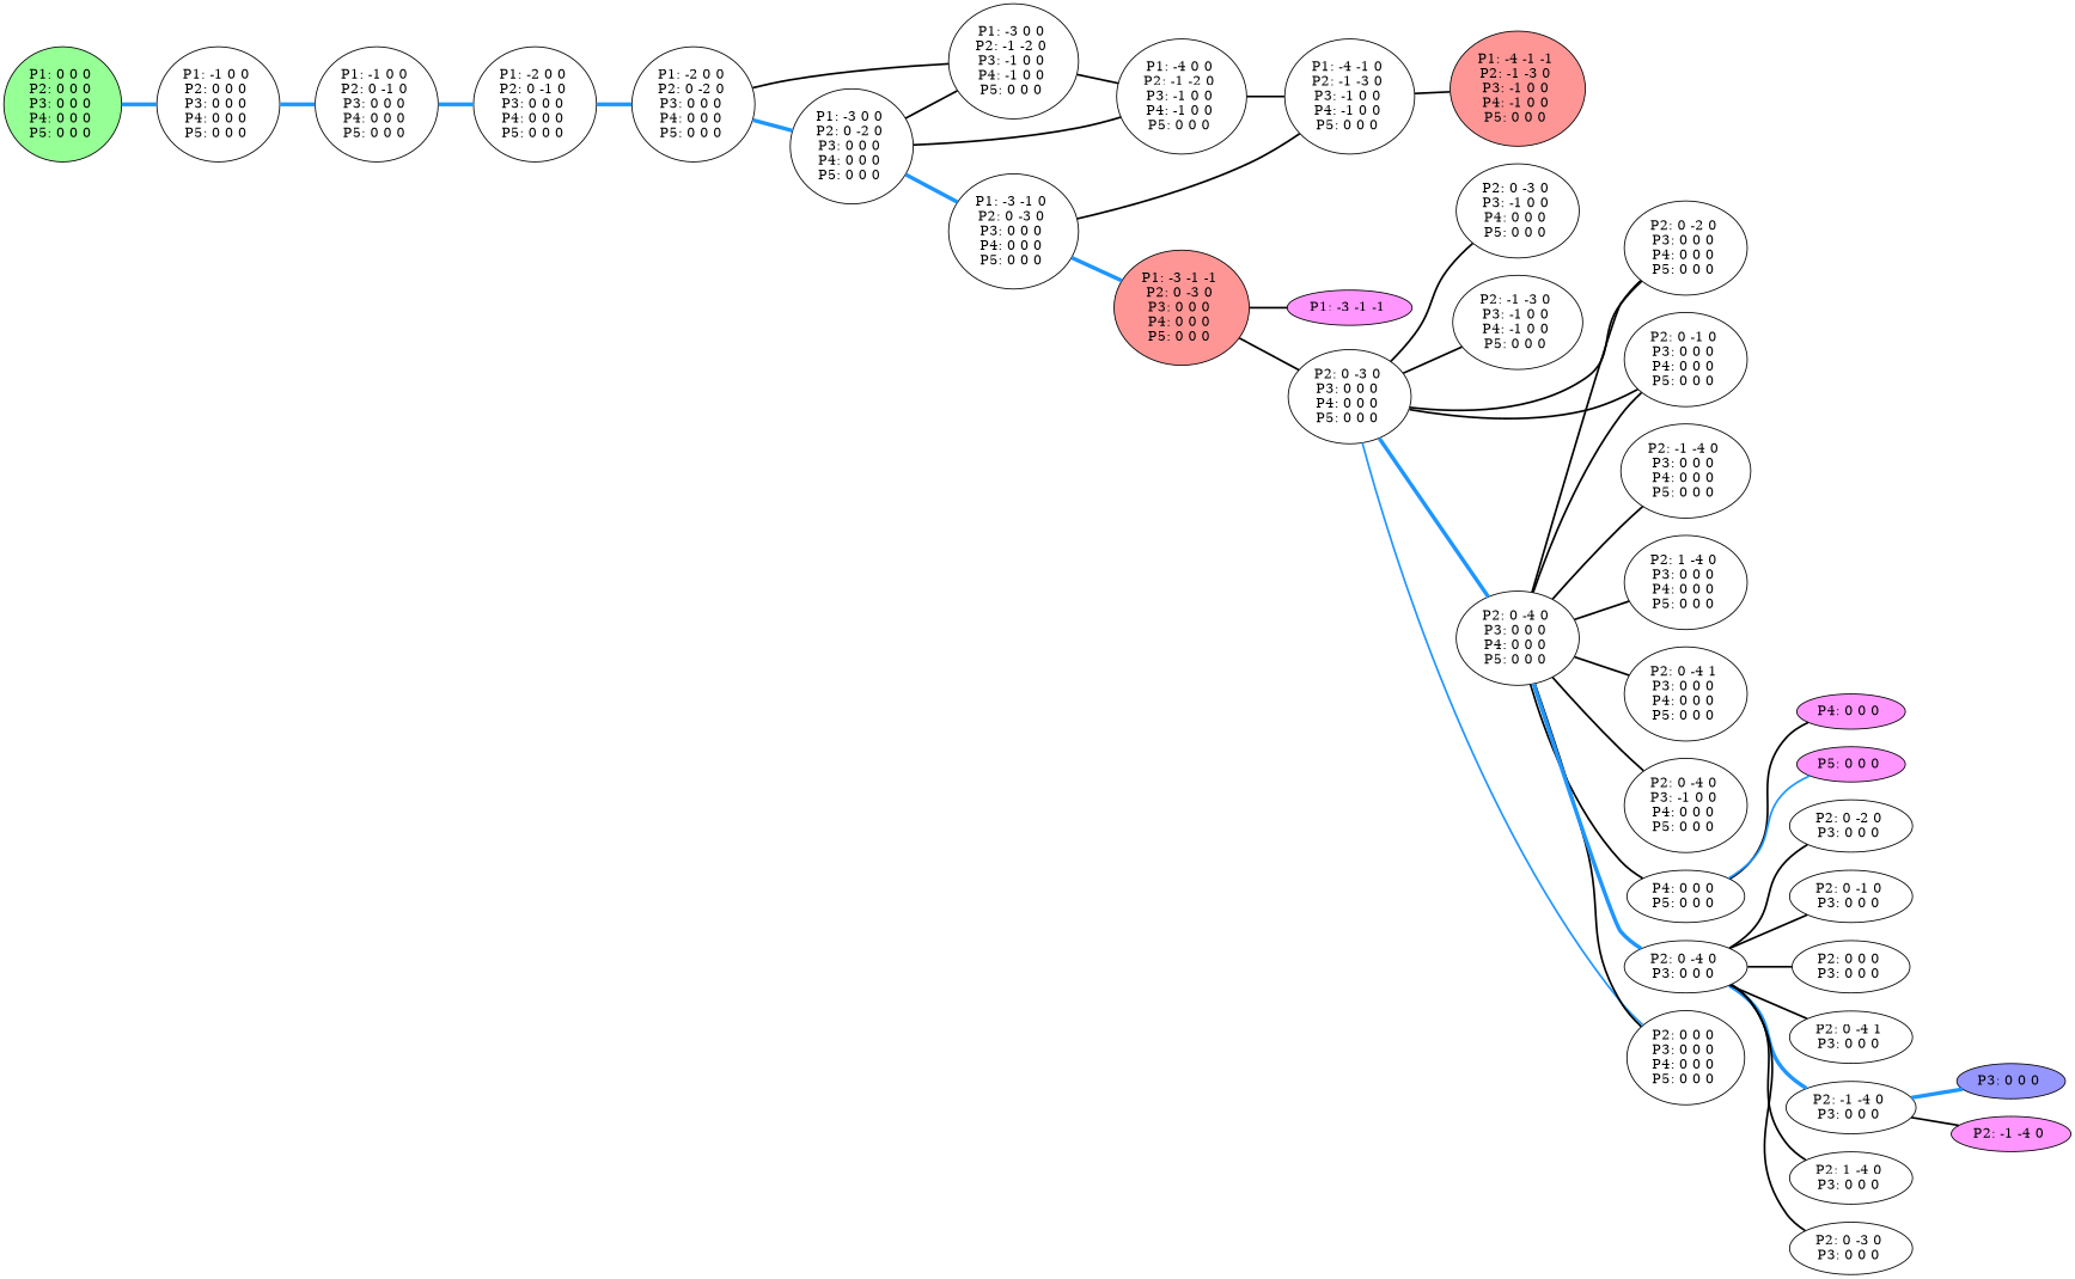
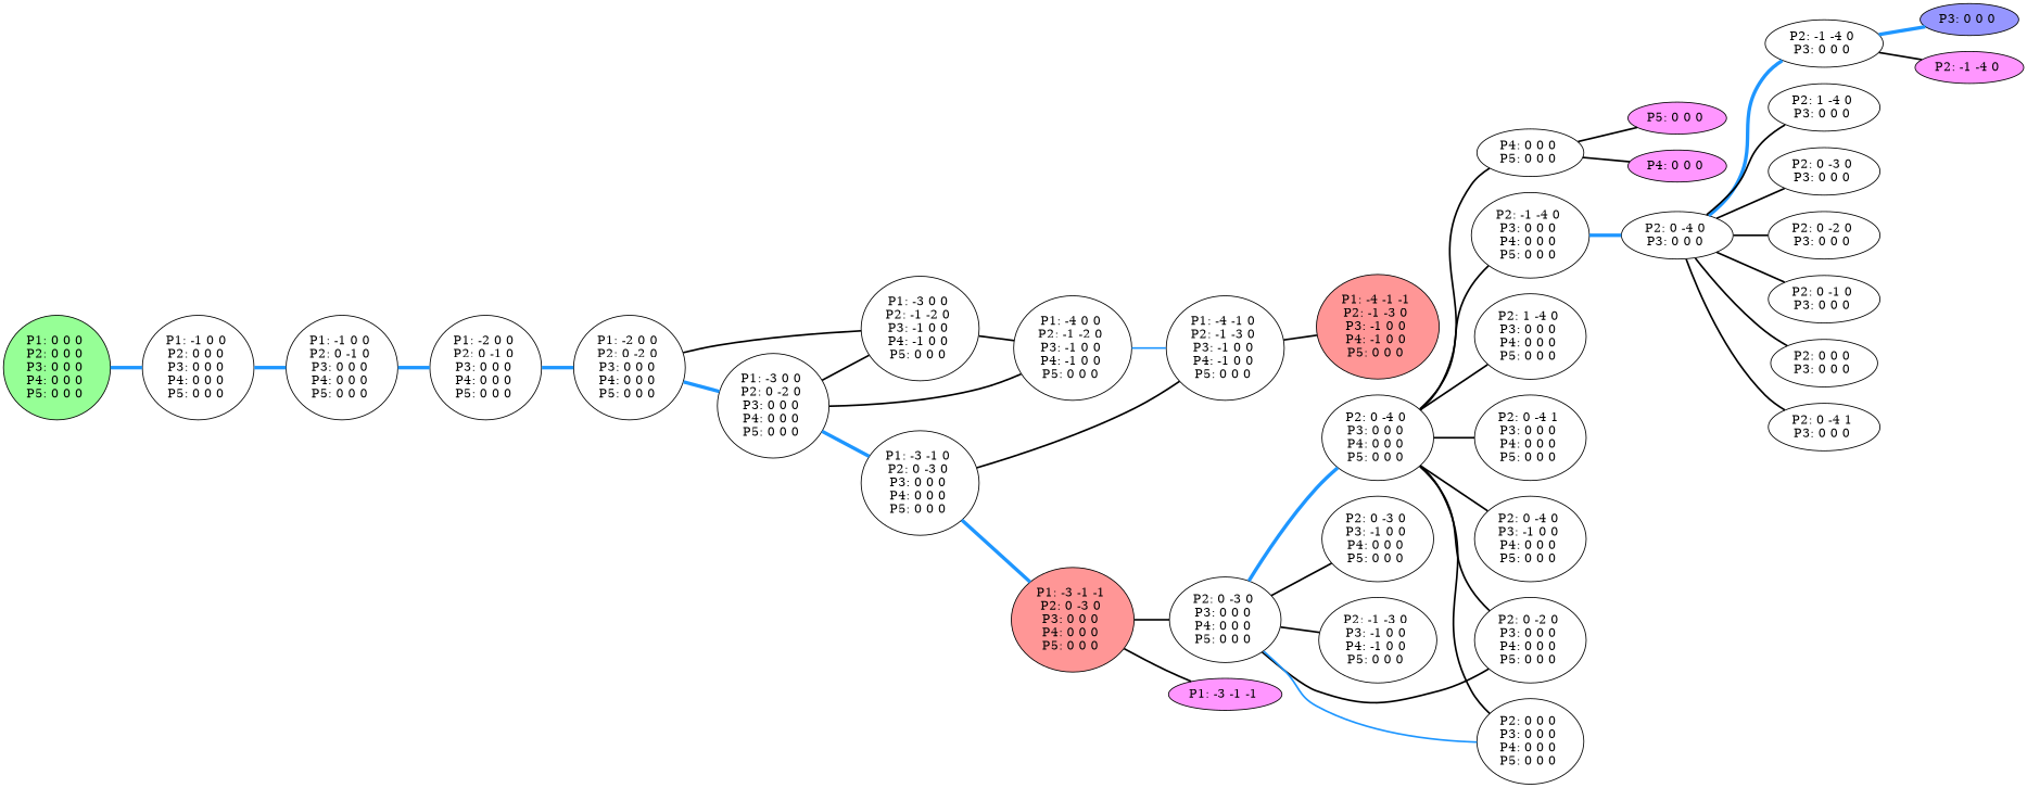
  graph {
    color=black
    rankdir=LR
    edge [color=black style=bold]
    n1 [fillcolor="#96FF96" label="P1: 0 0 0 \nP2: 0 0 0 \nP3: 0 0 0 \nP4: 0 0 0 \nP5: 0 0 0 \n" style=filled]
    n2 [label="P1: -1 0 0 \nP2: 0 0 0 \nP3: 0 0 0 \nP4: 0 0 0 \nP5: 0 0 0 \n"]
    n3 [label="P1: -1 0 0 \nP2: 0 -1 0 \nP3: 0 0 0 \nP4: 0 0 0 \nP5: 0 0 0 \n"]
    n4 [label="P1: -2 0 0 \nP2: 0 -1 0 \nP3: 0 0 0 \nP4: 0 0 0 \nP5: 0 0 0 \n"]
    n5 [label="P1: -2 0 0 \nP2: 0 -2 0 \nP3: 0 0 0 \nP4: 0 0 0 \nP5: 0 0 0 \n"]
    n6 [label="P1: -3 0 0 \nP2: 0 -2 0 \nP3: 0 0 0 \nP4: 0 0 0 \nP5: 0 0 0 \n"]
    n7 [label="P1: -3 0 0 \nP2: -1 -2 0 \nP3: -1 0 0 \nP4: -1 0 0 \nP5: 0 0 0 \n"]
    n8 [label="P1: -3 -1 0 \nP2: 0 -3 0 \nP3: 0 0 0 \nP4: 0 0 0 \nP5: 0 0 0 \n"]
    n9 [label="P1: -4 0 0 \nP2: -1 -2 0 \nP3: -1 0 0 \nP4: -1 0 0 \nP5: 0 0 0 \n"]
    n10 [fillcolor="#FF9696" label="P1: -3 -1 -1 \nP2: 0 -3 0 \nP3: 0 0 0 \nP4: 0 0 0 \nP5: 0 0 0 \n" style=filled]
    n11 [label="P1: -4 -1 0 \nP2: -1 -3 0 \nP3: -1 0 0 \nP4: -1 0 0 \nP5: 0 0 0 \n"]
    n12 [fillcolor="#FF96FF" label="P1: -3 -1 -1 \n" style=filled]
    n13 [label="P2: 0 -3 0 \nP3: 0 0 0 \nP4: 0 0 0 \nP5: 0 0 0 \n"]
    n14 [fillcolor="#FF9696" label="P1: -4 -1 -1 \nP2: -1 -3 0 \nP3: -1 0 0 \nP4: -1 0 0 \nP5: 0 0 0 \n" style=filled]
    n15 [label="P2: 0 -4 0 \nP3: 0 0 0 \nP4: 0 0 0 \nP5: 0 0 0 \n"]
    n16 [label="P2: 0 -2 0 \nP3: 0 0 0 \nP4: 0 0 0 \nP5: 0 0 0 \n"]
-   n17 [label="P2: 0 -1 0 \nP3: 0 0 0 \nP4: 0 0 0 \nP5: 0 0 0 \n"]
    n18 [label="P2: 0 0 0 \nP3: 0 0 0 \nP4: 0 0 0 \nP5: 0 0 0 \n"]
    n19 [label="P2: 0 -3 0 \nP3: -1 0 0 \nP4: 0 0 0 \nP5: 0 0 0 \n"]
    n20 [label="P2: -1 -3 0 \nP3: -1 0 0 \nP4: -1 0 0 \nP5: 0 0 0 \n"]
    n21 [label="P2: -1 -4 0 \nP3: 0 0 0 \nP4: 0 0 0 \nP5: 0 0 0 \n"]
    n22 [label="P2: 1 -4 0 \nP3: 0 0 0 \nP4: 0 0 0 \nP5: 0 0 0 \n"]
    n23 [label="P2: 0 -4 1 \nP3: 0 0 0 \nP4: 0 0 0 \nP5: 0 0 0 \n"]
    n24 [label="P2: 0 -4 0 \nP3: -1 0 0 \nP4: 0 0 0 \nP5: 0 0 0 \n"]
    n25 [label="P4: 0 0 0 \nP5: 0 0 0 \n"]
    n26 [label="P2: 0 -4 0 \nP3: 0 0 0 \n"]
    n27 [fillcolor="#FF96FF" label="P4: 0 0 0 \n" style=filled]
    n28 [fillcolor="#FF96FF" label="P5: 0 0 0 \n" style=filled]
    n29 [label="P2: -1 -4 0 \nP3: 0 0 0 \n"]
    n30 [label="P2: 1 -4 0 \nP3: 0 0 0 \n"]
    n31 [label="P2: 0 -3 0 \nP3: 0 0 0 \n"]
    n32 [label="P2: 0 -2 0 \nP3: 0 0 0 \n"]
    n33 [label="P2: 0 -1 0 \nP3: 0 0 0 \n"]
    n34 [label="P2: 0 0 0 \nP3: 0 0 0 \n"]
    n35 [label="P2: 0 -4 1 \nP3: 0 0 0 \n"]
    n36 [fillcolor="#9696FF" label="P3: 0 0 0 \n" style=filled]
    n37 [fillcolor="#FF96FF" label="P2: -1 -4 0 \n" style=filled]
    n1 -- n2 [color="#1E96FF" penwidth=4.0]
    n2 -- n3 [color="#1E96FF" penwidth=4.0]
    n3 -- n4 [color="#1E96FF" penwidth=4.0]
    n4 -- n5 [color="#1E96FF" penwidth=4.0]
    n5 -- n6 [color="#1E96FF" penwidth=4.0]
    n5 -- n7
    n6 -- n7
    n6 -- n8 [color="#1E96FF" penwidth=4.0]
    n6 -- n9
    n7 -- n9
    n8 -- n10 [color="#1E96FF" penwidth=4.0]
    n8 -- n11
-   n9 -- n11
+   n9 -- n11 [color="#1E96FF"]
    n10 -- n12
    n10 -- n13
    n11 -- n14
    n13 -- n15 [color="#1E96FF" penwidth=4.0]
    n13 -- n16
-   n13 -- n17
    n13 -- n18 [color="#1E96FF"]
    n13 -- n19
    n13 -- n20
    n15 -- n16
-   n15 -- n17
    n15 -- n18
    n15 -- n21
    n15 -- n22
    n15 -- n23
    n15 -- n24
    n15 -- n25
-   n15 -- n26 [color="#1E96FF" penwidth=4.0]
+   n21 -- n26 [color="#1E96FF" penwidth=4.0]
    n25 -- n27
-   n25 -- n28 [color="#1E96FF"]
+   n25 -- n28
    n26 -- n29 [color="#1E96FF" penwidth=4.0]
    n26 -- n30
    n26 -- n31
    n26 -- n32
    n26 -- n33
    n26 -- n34
    n26 -- n35
    n29 -- n36 [color="#1E96FF" penwidth=4.0]
    n29 -- n37
  }
